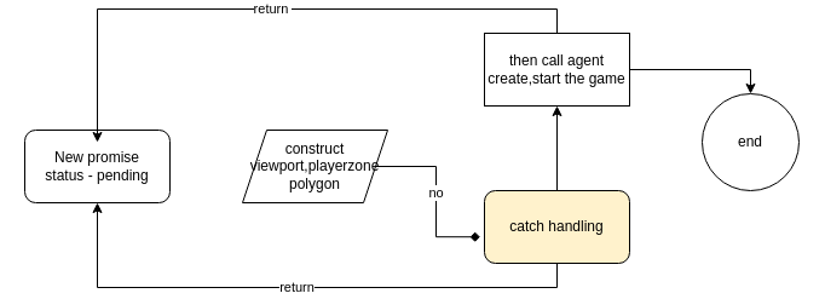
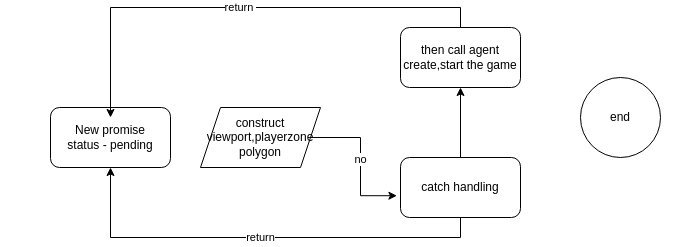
  <mxCell id="0" />
  <mxCell id="1" parent="0" />
- <mxCell id="2" value="New promise&lt;br&gt;status - pending" style="rounded=1;whiteSpace=wrap;html=1;" vertex="1" parent="1"><mxGeometry x="20" y="100" width="120" height="60" as="geometry" /></mxCell>
- <mxCell id="3" value="no" style="edgeStyle=orthogonalEdgeStyle;rounded=0;orthogonalLoop=1;jettySize=auto;html=1;entryX=-0.03;entryY=0.637;entryDx=0;entryDy=0;entryPerimeter=0;endArrow=diamond;" edge="1" parent="1" source="4" target="10"><mxGeometry relative="1" as="geometry" /></mxCell>
+ <mxCell id="2" value="New promise&lt;br&gt;status - pending" style="rounded=1;whiteSpace=wrap;html=1;" vertex="1" parent="1"><mxGeometry x="50" y="100" width="120" height="60" as="geometry" /></mxCell>
+ <mxCell id="3" value="no" style="edgeStyle=orthogonalEdgeStyle;rounded=0;orthogonalLoop=1;jettySize=auto;html=1;entryX=-0.03;entryY=0.637;entryDx=0;entryDy=0;entryPerimeter=0;" edge="1" parent="1" source="4" target="10"><mxGeometry relative="1" as="geometry" /></mxCell>
  <mxCell id="4" value="construct viewport,playerzone polygon" style="shape=parallelogram;perimeter=parallelogramPerimeter;whiteSpace=wrap;html=1;fixedSize=1;" vertex="1" parent="1"><mxGeometry x="200" y="100" width="120" height="60" as="geometry" /></mxCell>
- <mxCell id="5" style="edgeStyle=orthogonalEdgeStyle;rounded=0;orthogonalLoop=1;jettySize=auto;html=1;entryX=0.5;entryY=0;entryDx=0;entryDy=0;" edge="1" parent="1" source="7" target="11"><mxGeometry relative="1" as="geometry" /></mxCell>
  <mxCell id="6" value="return&amp;nbsp;" style="edgeStyle=orthogonalEdgeStyle;rounded=0;orthogonalLoop=1;jettySize=auto;html=1;entryX=0.5;entryY=0.167;entryDx=0;entryDy=0;entryPerimeter=0;exitX=0.5;exitY=0;exitDx=0;exitDy=0;" edge="1" parent="1" source="7" target="2"><mxGeometry relative="1" as="geometry" /></mxCell>
- <mxCell id="7" value="then call agent create,start the game" style="whiteSpace=wrap;html=1;rounded=0;" vertex="1" parent="1"><mxGeometry x="400" y="20" width="120" height="60" as="geometry" /></mxCell>
+ <mxCell id="7" value="then call agent create,start the game" style="rounded=1;whiteSpace=wrap;html=1;" vertex="1" parent="1"><mxGeometry x="400" y="20" width="120" height="60" as="geometry" /></mxCell>
  <mxCell id="8" style="edgeStyle=orthogonalEdgeStyle;rounded=0;orthogonalLoop=1;jettySize=auto;html=1;" edge="1" parent="1" source="10" target="7"><mxGeometry relative="1" as="geometry" /></mxCell>
  <mxCell id="9" value="return" style="edgeStyle=orthogonalEdgeStyle;rounded=0;orthogonalLoop=1;jettySize=auto;html=1;entryX=0.5;entryY=1;entryDx=0;entryDy=0;exitX=0.5;exitY=1;exitDx=0;exitDy=0;" edge="1" parent="1" source="10" target="2"><mxGeometry relative="1" as="geometry" /></mxCell>
- <mxCell id="10" value="catch handling" style="rounded=1;whiteSpace=wrap;html=1;fillColor=#fff2cc;" vertex="1" parent="1"><mxGeometry x="400" y="150" width="120" height="60" as="geometry" /></mxCell>
+ <mxCell id="10" value="catch handling" style="rounded=1;whiteSpace=wrap;html=1;" vertex="1" parent="1"><mxGeometry x="400" y="150" width="120" height="60" as="geometry" /></mxCell>
  <mxCell id="11" value="end" style="ellipse;whiteSpace=wrap;html=1;aspect=fixed;" vertex="1" parent="1"><mxGeometry x="580" y="70" width="80" height="80" as="geometry" /></mxCell>
